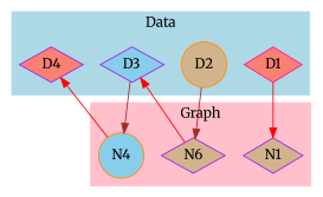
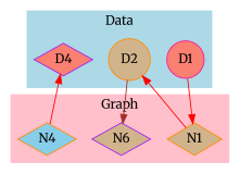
  digraph {
    fontname=Merriweather
    node [color=darkorange fillcolor=tan fontname=Merriweather shape=diamond style=filled]
    edge [color=red fontname=Merriweather]
-   D1 [color=deeppink fillcolor=salmon]
+   D1 [color=deeppink fillcolor=salmon shape=circle]
    D2 [shape=circle]
-   D3 [color=purple fillcolor=skyblue]
    D4 [color=purple fillcolor=salmon]
-   N1 [color=purple]
+   N1
    n6 [color=purple label=N6]
-   N4 [fillcolor=skyblue shape=circle]
+   N4 [fillcolor=skyblue]
    subgraph cluster_1 {
      color=lightblue
      label=Data
      shape=box
      style=filled
      D1
      D2
-     D3
      D4
    }
    subgraph cluster_2 {
      color=pink
      label="Graph"
      shape=box
      style=filled
      N1
      n6
      N4
    }
    D1 -> N1
    D2 -> n6 [color=brown]
-   D3 -> N4 [color=brown]
-   n6 -> D3
+   N1 -> D2
    N4 -> D4
  }
